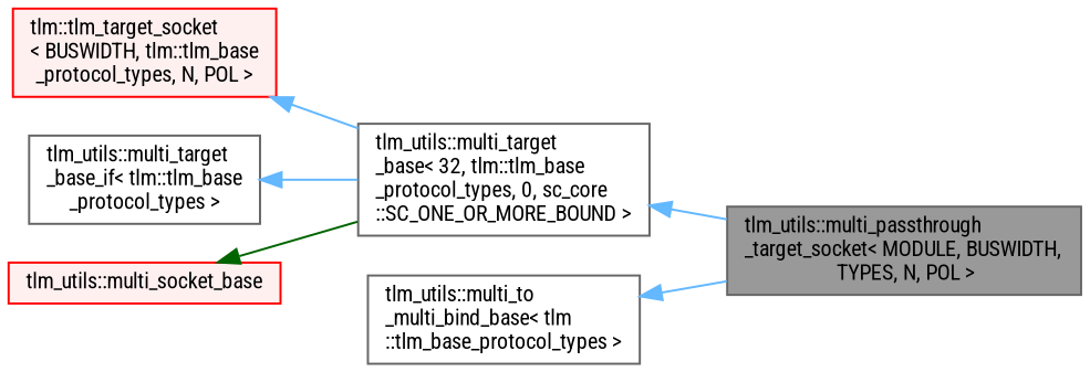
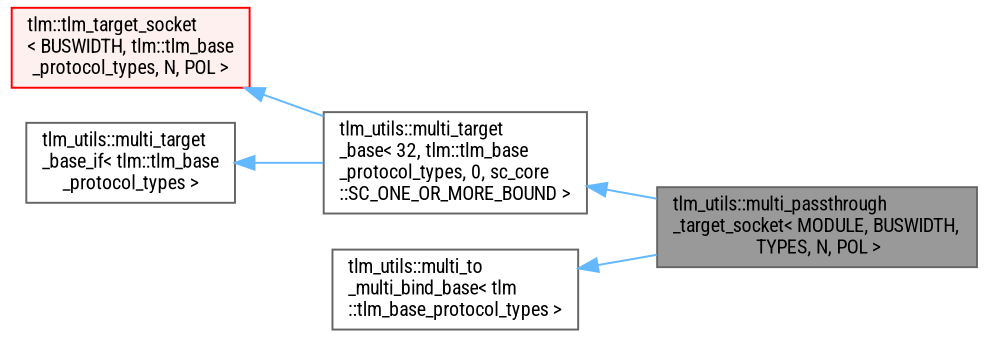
  digraph {
    rankdir=LR
    fontname="Roboto Condensed"
    node [color=gray40 fillcolor=white fontname="Roboto Condensed" fontsize=10 shape=box style=filled]
    edge [color=steelblue1 dir=back fontname="Roboto Condensed" fontsize=10 labelfontname=FreeSans labelfontsize=10 style=solid]
    n1 [fillcolor=grey60 fontcolor=black height=0.2 label="tlm_utils::multi_passthrough\l_target_socket\< MODULE, BUSWIDTH,\l TYPES, N, POL \>" width=0.4]
    n2 [height=0.2 label="tlm_utils::multi_target\l_base\< 32, tlm::tlm_base\l_protocol_types, 0, sc_core\l::SC_ONE_OR_MORE_BOUND \>" width=0.4]
    n3 [color=red fillcolor="#FFF0F0" height=0.2 label="tlm::tlm_target_socket\l\< BUSWIDTH, tlm::tlm_base\l_protocol_types, N, POL \>" width=0.4]
    n4 [height=0.2 label="tlm_utils::multi_target\l_base_if\< tlm::tlm_base\l_protocol_types \>" width=0.4]
-   n5 [color=red fillcolor="#FFF0F0" height=0.2 label="tlm_utils::multi_socket_base" width=0.4]
    n6 [height=0.2 label="tlm_utils::multi_to\l_multi_bind_base\< tlm\l::tlm_base_protocol_types \>" width=0.4]
    n2 -> n1
    n3 -> n2
    n4 -> n2
-   n5 -> n2 [color=darkgreen]
    n6 -> n1
  }
